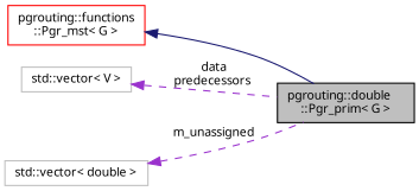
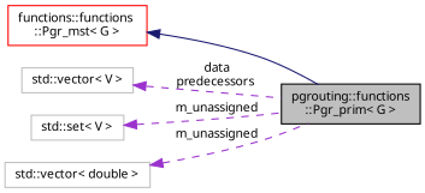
  digraph {
    fontname="Noto Sans"
    rankdir=LR
    node [color=grey75 fillcolor=white fontname="Noto Sans" fontsize=10 shape=record style=filled]
    edge [color=darkorchid3 dir=back fontname="Noto Sans" fontsize=10 labelfontname=Helvetica labelfontsize=10 style=dashed]
-   n1 [color=black fillcolor=grey75 fontcolor=black height=0.2 label="pgrouting::double\l::Pgr_prim\< G \>" width=0.4]
-   n2 [color=red height=0.2 label="pgrouting::functions\l::Pgr_mst\< G \>" width=0.4]
+   n1 [color=black fillcolor=grey75 fontcolor=black height=0.2 label="pgrouting::functions\l::Pgr_prim\< G \>" width=0.4]
+   n2 [color=red height=0.2 label="functions::functions\l::Pgr_mst\< G \>" width=0.4]
    n3 [height=0.2 label="std::vector\< V \>" width=0.4]
+   n4 [height=0.2 label="std::set\< V \>" width=0.4]
    n5 [height=0.2 label="std::vector\< double \>" width=0.4]
    n2 -> n1 [color=midnightblue style=solid]
    n3 -> n1 [label=" data\npredecessors"]
+   n4 -> n1 [label=" m_unassigned"]
    n5 -> n1 [label=" m_unassigned"]
  }
